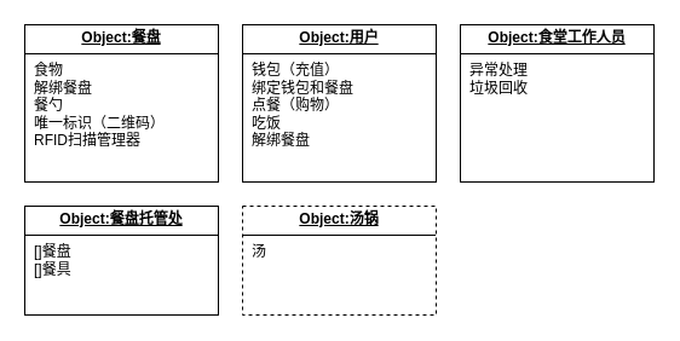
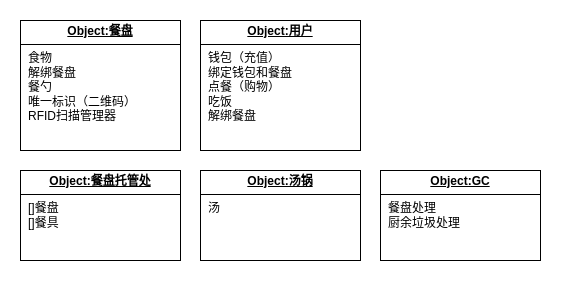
  <mxCell id="0" />
  <mxCell id="1" parent="0" />
  <mxCell id="2" value="&lt;p style=&quot;margin:0px;margin-top:4px;text-align:center;text-decoration:underline;&quot;&gt;&lt;b&gt;Object:餐盘&lt;/b&gt;&lt;/p&gt;&lt;hr size=&quot;1&quot; style=&quot;border-style:solid;&quot;&gt;&lt;p style=&quot;margin:0px;margin-left:8px;&quot;&gt;食物&lt;/p&gt;&lt;p style=&quot;margin:0px;margin-left:8px;&quot;&gt;解绑餐盘&lt;/p&gt;&lt;p style=&quot;margin:0px;margin-left:8px;&quot;&gt;餐勺&lt;/p&gt;&lt;p style=&quot;margin:0px;margin-left:8px;&quot;&gt;唯一标识（二维码）&lt;/p&gt;&lt;p style=&quot;margin:0px;margin-left:8px;&quot;&gt;RFID扫描管理器&lt;/p&gt;" style="verticalAlign=top;align=left;overflow=fill;html=1;whiteSpace=wrap;" vertex="1" parent="1"><mxGeometry x="20" y="20" width="160" height="130" as="geometry" /></mxCell>
  <mxCell id="3" value="&lt;p style=&quot;margin:0px;margin-top:4px;text-align:center;text-decoration:underline;&quot;&gt;&lt;b&gt;Object:用户&lt;/b&gt;&lt;/p&gt;&lt;hr size=&quot;1&quot; style=&quot;border-style:solid;&quot;&gt;&lt;p style=&quot;margin:0px;margin-left:8px;&quot;&gt;钱包（充值）&lt;/p&gt;&lt;p style=&quot;margin:0px;margin-left:8px;&quot;&gt;绑定钱包和餐盘&lt;/p&gt;&lt;p style=&quot;margin:0px;margin-left:8px;&quot;&gt;点餐（购物）&lt;/p&gt;&lt;p style=&quot;margin:0px;margin-left:8px;&quot;&gt;吃饭&lt;/p&gt;&lt;p style=&quot;margin:0px;margin-left:8px;&quot;&gt;解绑餐盘&lt;/p&gt;" style="verticalAlign=top;align=left;overflow=fill;html=1;whiteSpace=wrap;" vertex="1" parent="1"><mxGeometry x="200" y="20" width="160" height="130" as="geometry" /></mxCell>
- <mxCell id="4" value="&lt;p style=&quot;margin:0px;margin-top:4px;text-align:center;text-decoration:underline;&quot;&gt;&lt;b&gt;Object:食堂工作人员&lt;/b&gt;&lt;/p&gt;&lt;hr size=&quot;1&quot; style=&quot;border-style:solid;&quot;&gt;&lt;p style=&quot;margin:0px;margin-left:8px;&quot;&gt;异常处理&lt;/p&gt;&lt;p style=&quot;margin:0px;margin-left:8px;&quot;&gt;垃圾回收&lt;/p&gt;" style="verticalAlign=top;align=left;overflow=fill;html=1;whiteSpace=wrap;" vertex="1" parent="1"><mxGeometry x="380" y="20" width="160" height="130" as="geometry" /></mxCell>
  <mxCell id="5" value="&lt;p style=&quot;margin:0px;margin-top:4px;text-align:center;text-decoration:underline;&quot;&gt;&lt;b&gt;Object:餐盘托管处&lt;/b&gt;&lt;/p&gt;&lt;hr size=&quot;1&quot; style=&quot;border-style:solid;&quot;&gt;&lt;p style=&quot;margin:0px;margin-left:8px;&quot;&gt;[]餐盘&lt;/p&gt;&lt;p style=&quot;margin:0px;margin-left:8px;&quot;&gt;[]餐具&lt;/p&gt;" style="verticalAlign=top;align=left;overflow=fill;html=1;whiteSpace=wrap;" vertex="1" parent="1"><mxGeometry x="20" y="170" width="160" height="90" as="geometry" /></mxCell>
- <mxCell id="7" value="&lt;p style=&quot;margin:0px;margin-top:4px;text-align:center;text-decoration:underline;&quot;&gt;&lt;b&gt;Object:汤锅&lt;/b&gt;&lt;/p&gt;&lt;hr size=&quot;1&quot; style=&quot;border-style:solid;&quot;&gt;&lt;p style=&quot;margin:0px;margin-left:8px;&quot;&gt;汤&lt;/p&gt;" style="verticalAlign=top;align=left;overflow=fill;html=1;whiteSpace=wrap;dashed=1;" vertex="1" parent="1"><mxGeometry x="200" y="170" width="160" height="90" as="geometry" /></mxCell>
+ <mxCell id="6" value="&lt;p style=&quot;margin:0px;margin-top:4px;text-align:center;text-decoration:underline;&quot;&gt;&lt;b&gt;Object:GC&lt;/b&gt;&lt;/p&gt;&lt;hr size=&quot;1&quot; style=&quot;border-style:solid;&quot;&gt;&lt;p style=&quot;margin:0px;margin-left:8px;&quot;&gt;餐盘处理&lt;/p&gt;&lt;p style=&quot;margin:0px;margin-left:8px;&quot;&gt;厨余垃圾处理&lt;/p&gt;&lt;p style=&quot;margin:0px;margin-left:8px;&quot;&gt;&lt;br&gt;&lt;/p&gt;" style="verticalAlign=top;align=left;overflow=fill;html=1;whiteSpace=wrap;" vertex="1" parent="1"><mxGeometry x="380" y="170" width="160" height="90" as="geometry" /></mxCell>
+ <mxCell id="7" value="&lt;p style=&quot;margin:0px;margin-top:4px;text-align:center;text-decoration:underline;&quot;&gt;&lt;b&gt;Object:汤锅&lt;/b&gt;&lt;/p&gt;&lt;hr size=&quot;1&quot; style=&quot;border-style:solid;&quot;&gt;&lt;p style=&quot;margin:0px;margin-left:8px;&quot;&gt;汤&lt;/p&gt;" style="verticalAlign=top;align=left;overflow=fill;html=1;whiteSpace=wrap;" vertex="1" parent="1"><mxGeometry x="200" y="170" width="160" height="90" as="geometry" /></mxCell>
